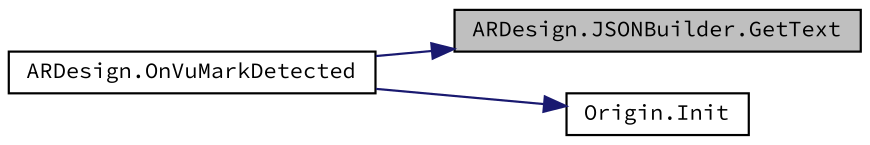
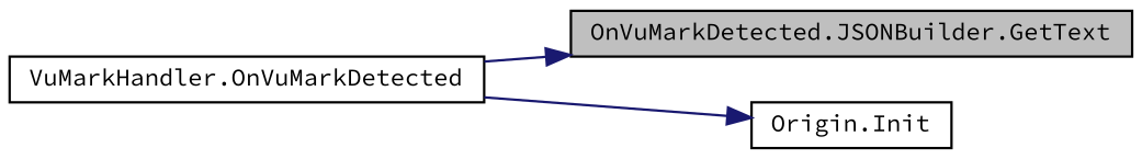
  digraph {
    fontname="Source Code Pro"
    rankdir=RL
    node [color=black fillcolor=white fontname="Source Code Pro" fontsize=10 shape=record style=filled]
    edge [color=midnightblue dir=back fontname="Source Code Pro" fontsize=10 labelfontname=Helvetica labelfontsize=10 style=solid]
-   n1 [fillcolor=grey75 fontcolor=black height=0.2 label="ARDesign.JSONBuilder.GetText" width=0.4]
-   n2 [height=0.2 label="ARDesign.OnVuMarkDetected" width=0.4]
+   n1 [fillcolor=grey75 fontcolor=black height=0.2 label="OnVuMarkDetected.JSONBuilder.GetText" width=0.4]
+   n2 [height=0.2 label="VuMarkHandler.OnVuMarkDetected" width=0.4]
    n3 [height=0.2 label="Origin.Init" width=0.4]
    n1 -> n2
    n3 -> n2
  }
